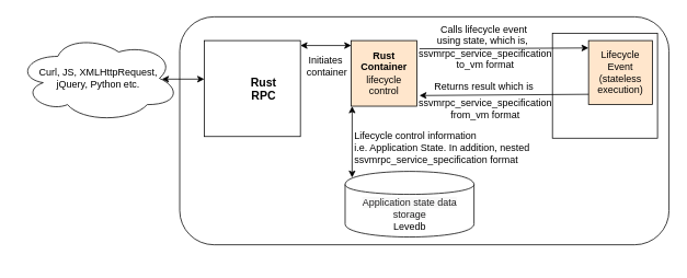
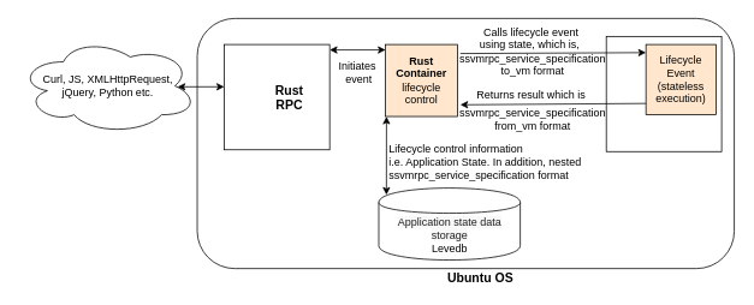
  <mxCell id="0" />
  <mxCell id="1" parent="0" />
  <mxCell id="2" value="" style="rounded=1;whiteSpace=wrap;html=1;" vertex="1" parent="1"><mxGeometry x="218" y="20" width="596" height="278" as="geometry" /></mxCell>
  <mxCell id="3" value="" style="whiteSpace=wrap;html=1;aspect=fixed;" vertex="1" parent="1"><mxGeometry x="672" y="40" width="128" height="128" as="geometry" /></mxCell>
  <mxCell id="4" value="" style="whiteSpace=wrap;html=1;aspect=fixed;" vertex="1" parent="1"><mxGeometry x="248" y="49" width="117" height="117" as="geometry" /></mxCell>
  <mxCell id="5" value="&lt;b&gt;Rust&lt;br&gt;Container&lt;br&gt;&lt;/b&gt;&lt;span style=&quot;white-space: nowrap&quot;&gt;lifecycle&lt;/span&gt;&lt;br style=&quot;white-space: nowrap&quot;&gt;&lt;span style=&quot;white-space: nowrap&quot;&gt;control&lt;/span&gt;&lt;b&gt;&lt;br&gt;&lt;/b&gt;" style="whiteSpace=wrap;html=1;aspect=fixed;fillColor=#ffe6cc;" vertex="1" parent="1"><mxGeometry x="427" y="49" width="80" height="80" as="geometry" /></mxCell>
  <mxCell id="6" value="Lifecycle Event&lt;br&gt;(stateless&lt;br&gt;execution)" style="whiteSpace=wrap;html=1;aspect=fixed;fillColor=#ffe6cc;" vertex="1" parent="1"><mxGeometry x="716" y="49" width="78" height="78" as="geometry" /></mxCell>
  <mxCell id="7" value="" style="endArrow=classic;html=1;entryX=0;entryY=0.5;entryDx=0;entryDy=0;exitX=1;exitY=0.5;exitDx=0;exitDy=0;" edge="1" parent="1"><mxGeometry width="50" height="50" relative="1" as="geometry"><mxPoint x="510" y="59" as="sourcePoint" /><mxPoint x="716" y="58" as="targetPoint" /></mxGeometry></mxCell>
  <mxCell id="8" value="&lt;span style=&quot;color: rgb(29 , 28 , 29) ; text-align: left ; background-color: rgb(248 , 248 , 248)&quot;&gt;Application state data storage&lt;br&gt;&lt;/span&gt;Levedb" style="shape=cylinder;whiteSpace=wrap;html=1;boundedLbl=1;backgroundOutline=1;" vertex="1" parent="1"><mxGeometry x="419.5" y="208.5" width="157" height="80" as="geometry" /></mxCell>
  <mxCell id="9" value="Lifecycle control information &lt;br&gt;i.e. Application State. In addition, nested &lt;br&gt;ssvmrpc_service_specification format" style="text;html=1;align=left;verticalAlign=middle;resizable=0;points=[];;autosize=1;" vertex="1" parent="1"><mxGeometry x="429" y="157" width="224" height="46" as="geometry" /></mxCell>
  <mxCell id="10" value="" style="endArrow=classic;startArrow=classic;html=1;exitX=0.054;exitY=0.094;exitDx=0;exitDy=0;exitPerimeter=0;entryX=0.063;entryY=0.988;entryDx=0;entryDy=0;entryPerimeter=0;" edge="1" parent="1" source="8"><mxGeometry width="50" height="50" relative="1" as="geometry"><mxPoint x="422.978" y="217.02" as="sourcePoint" /><mxPoint x="428.04" y="129.04" as="targetPoint" /></mxGeometry></mxCell>
+ <mxCell id="11" value="&lt;b&gt;&lt;font style=&quot;font-size: 14px&quot;&gt;Ubuntu OS&lt;/font&gt;&lt;/b&gt;" style="text;html=1;align=center;verticalAlign=middle;resizable=0;points=[];;autosize=1;" vertex="1" parent="1"><mxGeometry x="490" y="298" width="83" height="19" as="geometry" /></mxCell>
  <mxCell id="12" value="&lt;b style=&quot;font-size: 14px&quot;&gt;Rust&lt;br&gt;RPC&lt;/b&gt;" style="text;html=1;align=center;verticalAlign=middle;resizable=0;points=[];;autosize=1;" vertex="1" parent="1"><mxGeometry x="299" y="90.5" width="41" height="34" as="geometry" /></mxCell>
  <mxCell id="13" value="Calls lifecycle event&amp;nbsp;&lt;br&gt;using state, which is,&amp;nbsp;&amp;nbsp;&lt;br&gt;ssvmrpc_service_specification&lt;br&gt;to_vm format" style="text;html=1;align=center;verticalAlign=middle;resizable=0;points=[];;autosize=1;" vertex="1" parent="1"><mxGeometry x="503.5" y="27" width="172" height="60" as="geometry" /></mxCell>
  <mxCell id="14" value="Curl, JS, XMLHttpRequest,&lt;br&gt;jQuery, Python etc.&lt;span style=&quot;color: rgb(221 , 74 , 104) ; background-color: transparent ; font-family: &amp;#34;consolas&amp;#34; , &amp;#34;monaco&amp;#34; , &amp;#34;andale mono&amp;#34; , &amp;#34;ubuntu mono&amp;#34; , monospace ; font-size: 1em ; font-weight: inherit ; white-space: inherit ; word-spacing: normal ; letter-spacing: -0.044px ; text-align: left&quot;&gt;&lt;br&gt;&lt;/span&gt;" style="ellipse;shape=cloud;whiteSpace=wrap;html=1;" vertex="1" parent="1"><mxGeometry x="20" y="41.5" width="198" height="107" as="geometry" /></mxCell>
  <mxCell id="15" value="" style="endArrow=classic;startArrow=classic;html=1;exitX=0.875;exitY=0.5;exitDx=0;exitDy=0;exitPerimeter=0;entryX=-0.009;entryY=0.393;entryDx=0;entryDy=0;entryPerimeter=0;" edge="1" parent="1"><mxGeometry width="50" height="50" relative="1" as="geometry"><mxPoint x="196.25" y="96" as="sourcePoint" /><mxPoint x="247.947" y="95.981" as="targetPoint" /></mxGeometry></mxCell>
  <mxCell id="16" value="Returns result which is&amp;nbsp;" style="text;html=1;align=center;verticalAlign=middle;resizable=0;points=[];;autosize=1;" vertex="1" parent="1"><mxGeometry x="520" y="96" width="140" height="20" as="geometry" /></mxCell>
  <mxCell id="17" value="ssvmrpc_service_specification&lt;br&gt;from_vm format" style="text;html=1;align=center;verticalAlign=middle;resizable=0;points=[];;autosize=1;" vertex="1" parent="1"><mxGeometry x="504" y="116" width="172" height="32" as="geometry" /></mxCell>
  <mxCell id="18" value="" style="endArrow=classic;html=1;entryX=1;entryY=0.75;entryDx=0;entryDy=0;exitX=0;exitY=0.75;exitDx=0;exitDy=0;" edge="1" parent="1"><mxGeometry width="50" height="50" relative="1" as="geometry"><mxPoint x="716" y="114.5" as="sourcePoint" /><mxPoint x="510" y="116" as="targetPoint" /></mxGeometry></mxCell>
  <mxCell id="19" value="" style="endArrow=classic;startArrow=classic;html=1;entryX=0;entryY=0.075;entryDx=0;entryDy=0;entryPerimeter=0;" edge="1" parent="1" target="5"><mxGeometry width="50" height="50" relative="1" as="geometry"><mxPoint x="365" y="55" as="sourcePoint" /><mxPoint x="435.04" y="129" as="targetPoint" /></mxGeometry></mxCell>
- <mxCell id="20" value="Initiates&amp;nbsp;&lt;br&gt;container&lt;br&gt;" style="text;html=1;align=center;verticalAlign=middle;resizable=0;points=[];;autosize=1;" vertex="1" parent="1"><mxGeometry x="367" y="64" width="59" height="32" as="geometry" /></mxCell>
+ <mxCell id="20" value="Initiates&amp;nbsp;&lt;br&gt;event&lt;br&gt;" style="text;html=1;align=center;verticalAlign=middle;resizable=0;points=[];;autosize=1;" vertex="1" parent="1"><mxGeometry x="367" y="64" width="59" height="32" as="geometry" /></mxCell>
